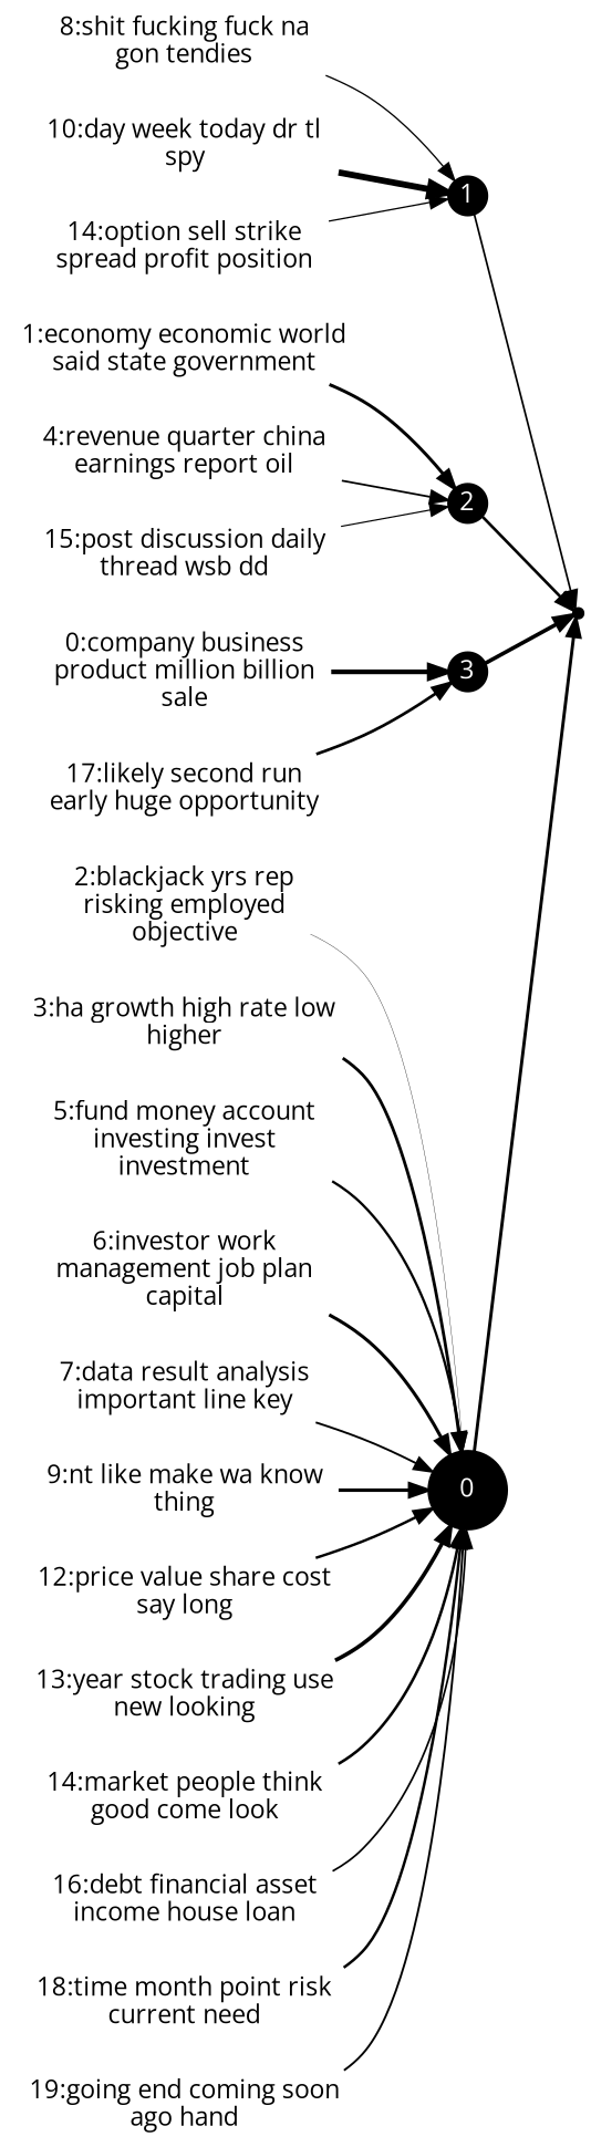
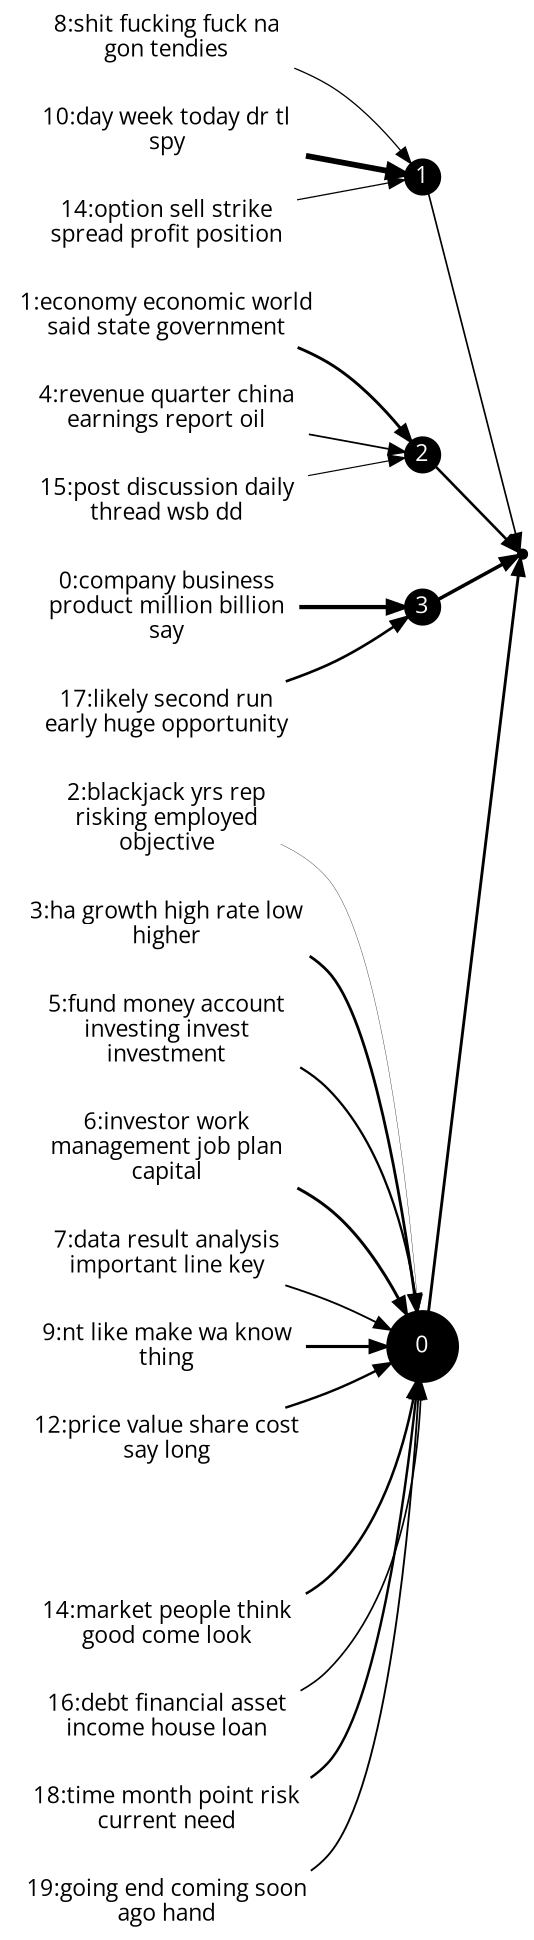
  strict digraph {
    fontname="Open Sans"
    rankdir=LR
    node [fontcolor=black fontname="Open Sans" shape=none]
    edge [fontname="Open Sans"]
    n1 [fillcolor=black fontcolor=white height=0.60 label=0 margin="0,0" shape=circle style=filled]
    n2_0 [height=0.08 shape=point fontcolor=""]
    n3 [label="2:blackjack yrs rep\nrisking employed\nobjective"]
    n4 [label="3:ha growth high rate low\nhigher"]
    n5 [label="5:fund money account\ninvesting invest\ninvestment"]
    n6 [label="6:investor work\nmanagement job plan\ncapital"]
    n7 [label="7:data result analysis\nimportant line key"]
    n8 [label="9:nt like make wa know\nthing"]
    n9 [label="12:price value share cost\nsay long"]
-   n10 [label="13:year stock trading use\nnew looking"]
    n11 [label="14:market people think\ngood come look"]
    n12 [label="16:debt financial asset\nincome house loan"]
    n13 [label="18:time month point risk\ncurrent need"]
    n14 [label="19:going end coming soon\nago hand"]
    n15 [fillcolor=black fontcolor=white height=0.06 label=1 margin="0,0" shape=circle style=filled]
    n16 [label="8:shit fucking fuck na\ngon tendies"]
    n17 [label="10:day week today dr tl\nspy"]
    n18 [label="14:option sell strike\nspread profit position"]
    n19 [fillcolor=black fontcolor=white height=0.06 label=2 margin="0,0" shape=circle style=filled]
    n20 [label="1:economy economic world\nsaid state government"]
    n21 [label="4:revenue quarter china\nearnings report oil"]
    n22 [label="15:post discussion daily\nthread wsb dd"]
    n23 [fillcolor=black fontcolor=white height=0.04 label=3 margin="0,0" shape=circle style=filled]
-   n24 [label="0:company business\nproduct million billion\nsale"]
+   n24 [label="0:company business\nproduct million billion\nsay"]
    n25 [label="17:likely second run\nearly huge opportunity"]
    n1 -> n2_0 [penwidth=1.73]
    n3 -> n1 [penwidth=0.20]
    n4 -> n1 [penwidth=1.68]
    n5 -> n1 [penwidth=1.38]
    n6 -> n1 [penwidth=1.81]
    n7 -> n1 [penwidth=1.13]
    n8 -> n1 [penwidth=1.88]
    n9 -> n1 [penwidth=1.46]
-   n10 -> n1 [penwidth=2.18]
    n11 -> n1 [penwidth=1.54]
    n12 -> n1 [penwidth=1.03]
    n13 -> n1 [penwidth=1.49]
    n14 -> n1 [penwidth=1.14]
    n15 -> n2_0 [penwidth=1.02]
    n16 -> n15 [penwidth=0.79]
    n17 -> n15 [penwidth=3.48]
    n18 -> n15 [penwidth=0.77]
    n19 -> n2_0 [penwidth=1.57]
    n20 -> n19 [penwidth=1.77]
    n21 -> n19 [penwidth=1.05]
    n22 -> n19 [penwidth=0.70]
    n23 -> n2_0 [penwidth=2.15]
    n24 -> n23 [penwidth=2.59]
    n25 -> n23 [penwidth=1.61]
  }
